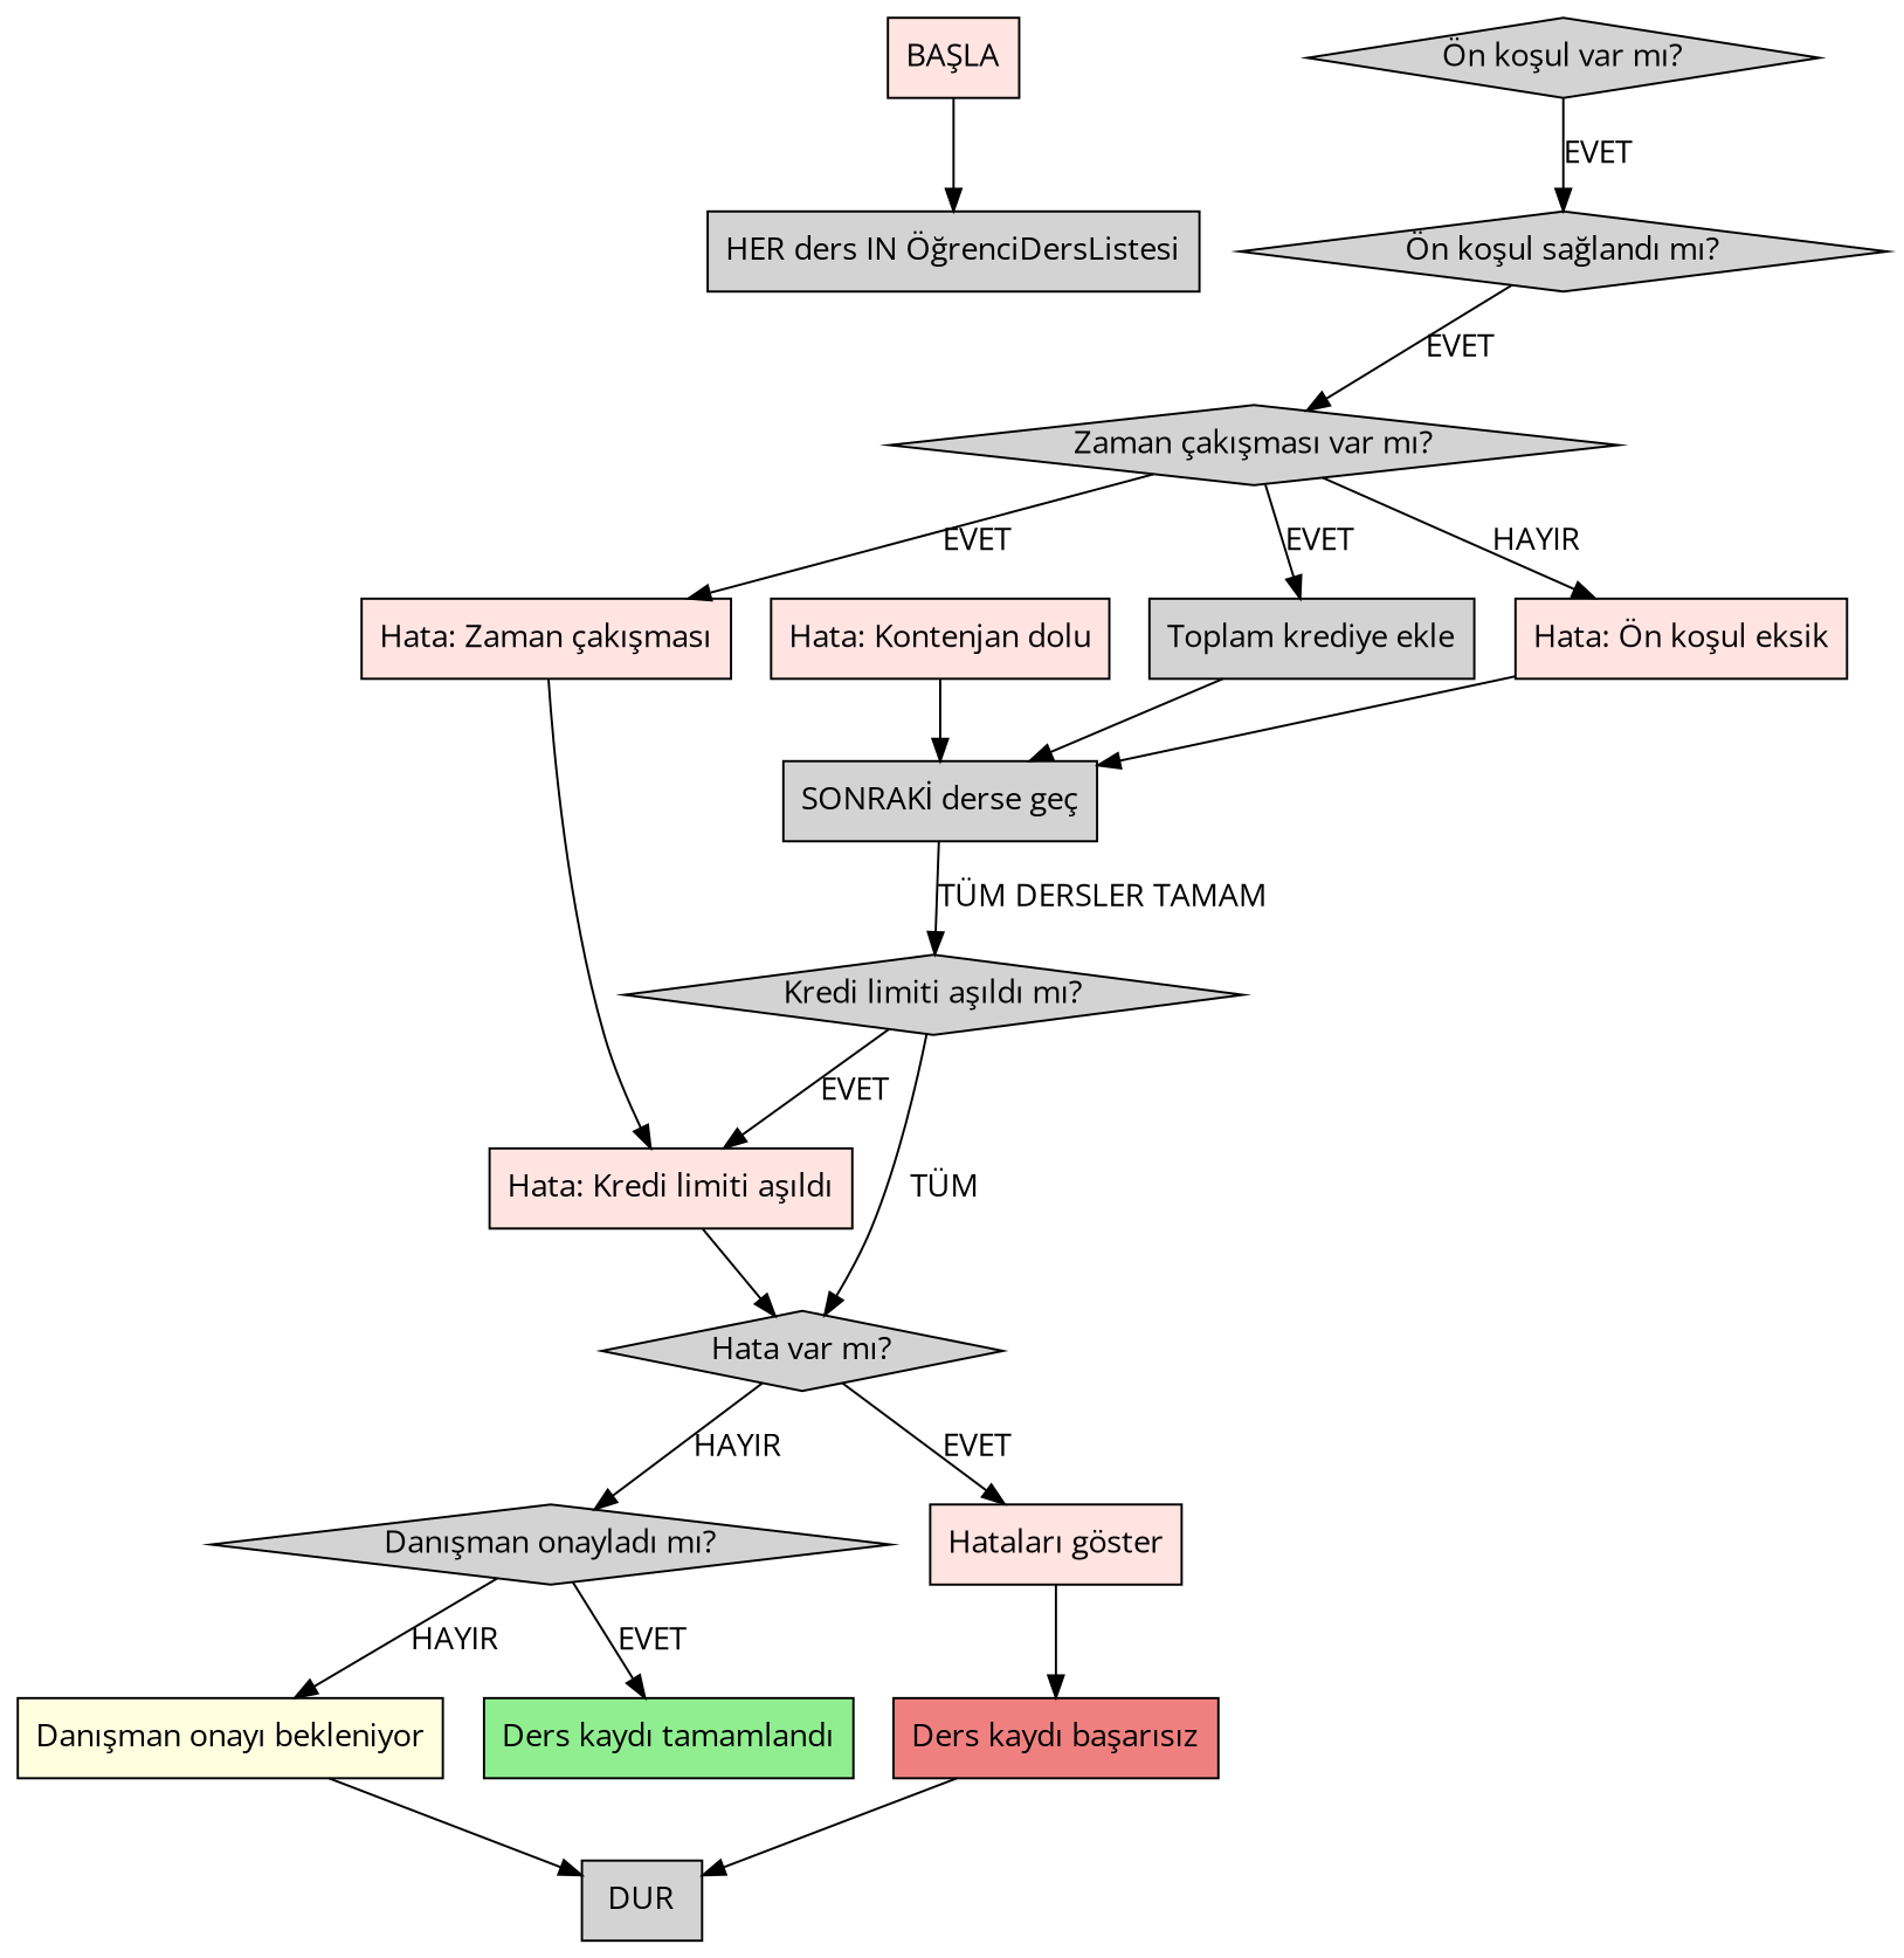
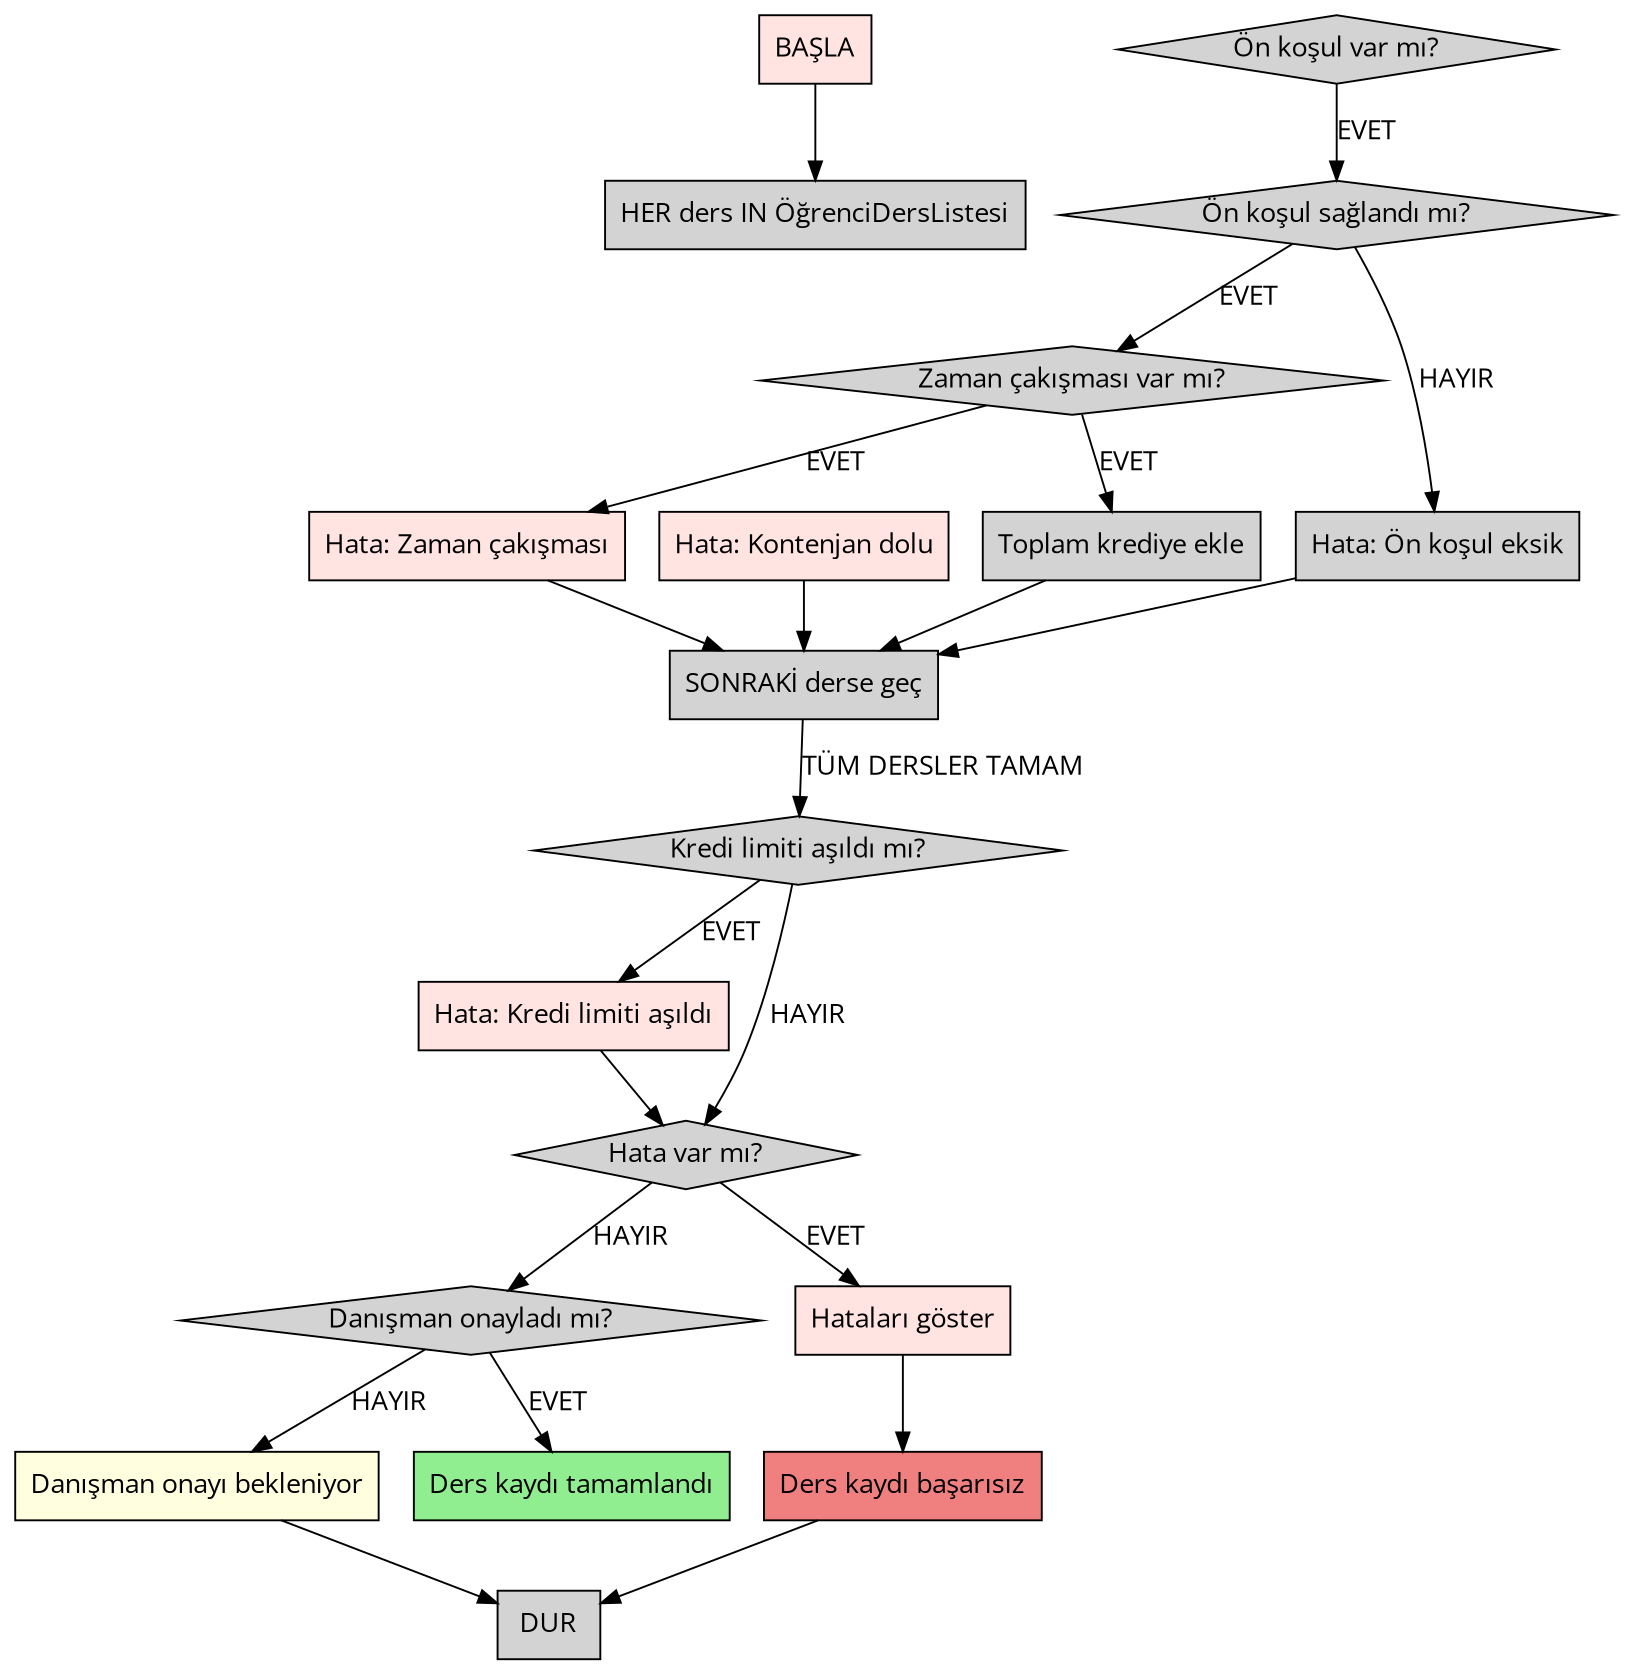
  digraph {
    fontname="Open Sans"
    node [fillcolor=lightgray fontname="Open Sans" shape=box style=filled]
    edge [fontname="Open Sans"]
    n1 [fillcolor=mistyrose label="BAŞLA"]
    n2 [label="HER ders IN ÖğrenciDersListesi"]
    n3 [fillcolor=mistyrose label="Hata: Kontenjan dolu"]
    n4 [label="SONRAKİ derse geç"]
    n5 [label="Ön koşul var mı?" shape=diamond]
    n6 [label="Ön koşul sağlandı mı?" shape=diamond]
    n7 [label="Kredi limiti aşıldı mı?" shape=diamond]
    n8 [label="Zaman çakışması var mı?" shape=diamond]
-   n9 [fillcolor=mistyrose label="Hata: Ön koşul eksik"]
+   n9 [label="Hata: Ön koşul eksik"]
    n10 [fillcolor=mistyrose label="Hata: Zaman çakışması"]
    n11 [label="Toplam krediye ekle"]
    n12 [fillcolor=mistyrose label="Hata: Kredi limiti aşıldı"]
    n13 [label="Hata var mı?" shape=diamond]
    n14 [label="Danışman onayladı mı?" shape=diamond]
    n15 [fillcolor=mistyrose label="Hataları göster"]
    n16 [fillcolor=lightgreen label="Ders kaydı tamamlandı"]
    n17 [fillcolor=lightyellow label="Danışman onayı bekleniyor"]
    n18 [label=DUR]
    n19 [fillcolor=lightcoral label="Ders kaydı başarısız"]
    n1 -> n2
    n3 -> n4
    n4 -> n7 [label="TÜM DERSLER TAMAM"]
    n5 -> n6 [label=EVET]
    n6 -> n8 [label=EVET]
-   n8 -> n9 [label=HAYIR]
+   n6 -> n9 [label=HAYIR]
    n7 -> n12 [label=EVET]
-   n7 -> n13 [label="TÜM"]
+   n7 -> n13 [label=HAYIR]
    n8 -> n10 [label=EVET]
    n8 -> n11 [label=EVET]
    n9 -> n4
-   n10 -> n12
+   n10 -> n4
    n11 -> n4
    n12 -> n13
    n13 -> n14 [label=HAYIR]
    n13 -> n15 [label=EVET]
    n14 -> n16 [label=EVET]
    n14 -> n17 [label=HAYIR]
    n15 -> n19
    n17 -> n18
    n19 -> n18
  }
